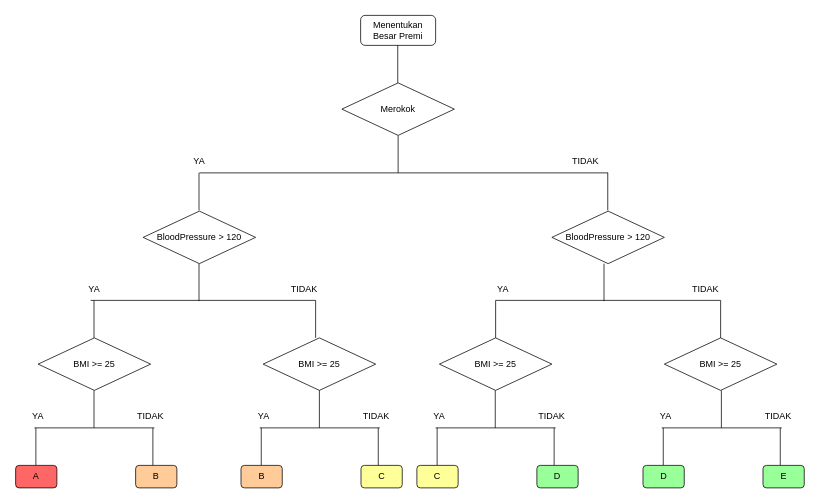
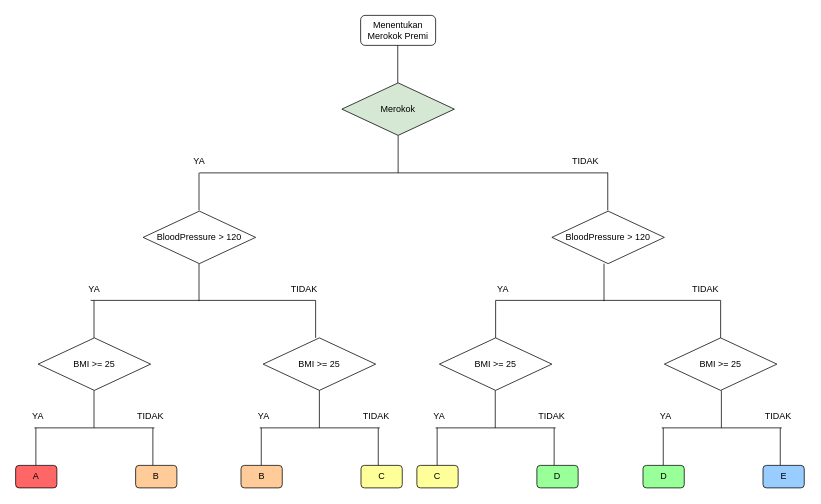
  <mxCell id="0" />
  <mxCell id="1" parent="0" />
- <mxCell id="2" value="Menentukan Besar Premi" style="rounded=1;whiteSpace=wrap;html=1;" vertex="1" parent="1"><mxGeometry x="480" y="20" width="100" height="40" as="geometry" /></mxCell>
+ <mxCell id="2" value="Menentukan Merokok Premi" style="rounded=1;whiteSpace=wrap;html=1;" vertex="1" parent="1"><mxGeometry x="480" y="20" width="100" height="40" as="geometry" /></mxCell>
  <mxCell id="3" value="" style="endArrow=none;html=1;rounded=0;" edge="1" parent="1"><mxGeometry width="50" height="50" relative="1" as="geometry"><mxPoint x="530" y="230" as="sourcePoint" /><mxPoint x="530" y="180" as="targetPoint" /></mxGeometry></mxCell>
  <mxCell id="4" value="" style="endArrow=none;html=1;rounded=0;" edge="1" parent="1"><mxGeometry width="50" height="50" relative="1" as="geometry"><mxPoint x="265" y="230" as="sourcePoint" /><mxPoint x="810" y="230" as="targetPoint" /></mxGeometry></mxCell>
  <mxCell id="5" value="YA" style="text;html=1;strokeColor=none;fillColor=none;align=center;verticalAlign=middle;whiteSpace=wrap;rounded=0;" vertex="1" parent="1"><mxGeometry x="235" y="200" width="60" height="30" as="geometry" /></mxCell>
  <mxCell id="6" value="" style="endArrow=none;html=1;rounded=0;" edge="1" parent="1"><mxGeometry width="50" height="50" relative="1" as="geometry"><mxPoint x="529.5" y="110" as="sourcePoint" /><mxPoint x="529.5" y="60" as="targetPoint" /></mxGeometry></mxCell>
- <mxCell id="7" value="Merokok" style="rhombus;whiteSpace=wrap;html=1;" vertex="1" parent="1"><mxGeometry x="455" y="110" width="150" height="70" as="geometry" /></mxCell>
+ <mxCell id="7" value="Merokok" style="rhombus;whiteSpace=wrap;html=1;fillColor=#d5e8d4;" vertex="1" parent="1"><mxGeometry x="455" y="110" width="150" height="70" as="geometry" /></mxCell>
  <mxCell id="8" value="TIDAK" style="text;html=1;strokeColor=none;fillColor=none;align=center;verticalAlign=middle;whiteSpace=wrap;rounded=0;" vertex="1" parent="1"><mxGeometry x="750" y="200" width="60" height="30" as="geometry" /></mxCell>
  <mxCell id="9" value="" style="endArrow=none;html=1;rounded=0;" edge="1" parent="1"><mxGeometry width="50" height="50" relative="1" as="geometry"><mxPoint x="264.5" y="280" as="sourcePoint" /><mxPoint x="264.5" y="230" as="targetPoint" /></mxGeometry></mxCell>
  <mxCell id="10" value="BloodPressure &amp;gt; 120" style="rhombus;whiteSpace=wrap;html=1;" vertex="1" parent="1"><mxGeometry x="190" y="281" width="150" height="70" as="geometry" /></mxCell>
  <mxCell id="11" value="" style="endArrow=none;html=1;rounded=0;" edge="1" parent="1"><mxGeometry width="50" height="50" relative="1" as="geometry"><mxPoint x="809.5" y="280" as="sourcePoint" /><mxPoint x="809.5" y="230" as="targetPoint" /></mxGeometry></mxCell>
  <mxCell id="12" value="BloodPressure &amp;gt; 120" style="rhombus;whiteSpace=wrap;html=1;" vertex="1" parent="1"><mxGeometry x="735" y="281" width="150" height="70" as="geometry" /></mxCell>
  <mxCell id="13" value="" style="endArrow=none;html=1;rounded=0;" edge="1" parent="1"><mxGeometry width="50" height="50" relative="1" as="geometry"><mxPoint x="264.5" y="401" as="sourcePoint" /><mxPoint x="264.5" y="351" as="targetPoint" /></mxGeometry></mxCell>
  <mxCell id="14" value="" style="endArrow=none;html=1;rounded=0;" edge="1" parent="1"><mxGeometry width="50" height="50" relative="1" as="geometry"><mxPoint x="120" y="400" as="sourcePoint" /><mxPoint x="420" y="400" as="targetPoint" /></mxGeometry></mxCell>
  <mxCell id="15" value="" style="endArrow=none;html=1;rounded=0;" edge="1" parent="1"><mxGeometry width="50" height="50" relative="1" as="geometry"><mxPoint x="804.5" y="401" as="sourcePoint" /><mxPoint x="804.5" y="351" as="targetPoint" /></mxGeometry></mxCell>
  <mxCell id="16" value="" style="endArrow=none;html=1;rounded=0;" edge="1" parent="1"><mxGeometry width="50" height="50" relative="1" as="geometry"><mxPoint x="660" y="400" as="sourcePoint" /><mxPoint x="960" y="400" as="targetPoint" /></mxGeometry></mxCell>
  <mxCell id="17" value="BMI &amp;gt;= 25" style="rhombus;whiteSpace=wrap;html=1;" vertex="1" parent="1"><mxGeometry x="50" y="450" width="150" height="70" as="geometry" /></mxCell>
  <mxCell id="18" value="BMI &amp;gt;= 25" style="rhombus;whiteSpace=wrap;html=1;" vertex="1" parent="1"><mxGeometry x="350" y="450" width="150" height="70" as="geometry" /></mxCell>
  <mxCell id="19" value="BMI &amp;gt;= 25" style="rhombus;whiteSpace=wrap;html=1;" vertex="1" parent="1"><mxGeometry x="585" y="450" width="150" height="70" as="geometry" /></mxCell>
  <mxCell id="20" value="BMI &amp;gt;= 25" style="rhombus;whiteSpace=wrap;html=1;" vertex="1" parent="1"><mxGeometry x="885" y="450" width="150" height="70" as="geometry" /></mxCell>
  <mxCell id="21" value="" style="endArrow=none;html=1;rounded=0;" edge="1" parent="1"><mxGeometry width="50" height="50" relative="1" as="geometry"><mxPoint x="124.5" y="450" as="sourcePoint" /><mxPoint x="124.5" y="400" as="targetPoint" /></mxGeometry></mxCell>
  <mxCell id="22" value="" style="endArrow=none;html=1;rounded=0;" edge="1" parent="1"><mxGeometry width="50" height="50" relative="1" as="geometry"><mxPoint x="420" y="450" as="sourcePoint" /><mxPoint x="420" y="400" as="targetPoint" /></mxGeometry></mxCell>
  <mxCell id="23" value="" style="endArrow=none;html=1;rounded=0;" edge="1" parent="1"><mxGeometry width="50" height="50" relative="1" as="geometry"><mxPoint x="660" y="450" as="sourcePoint" /><mxPoint x="660" y="400" as="targetPoint" /></mxGeometry></mxCell>
  <mxCell id="24" value="" style="endArrow=none;html=1;rounded=0;" edge="1" parent="1"><mxGeometry width="50" height="50" relative="1" as="geometry"><mxPoint x="960" y="450" as="sourcePoint" /><mxPoint x="960" y="400" as="targetPoint" /></mxGeometry></mxCell>
  <mxCell id="25" value="YA" style="text;html=1;strokeColor=none;fillColor=none;align=center;verticalAlign=middle;whiteSpace=wrap;rounded=0;" vertex="1" parent="1"><mxGeometry x="95" y="370" width="60" height="30" as="geometry" /></mxCell>
  <mxCell id="26" value="YA" style="text;html=1;strokeColor=none;fillColor=none;align=center;verticalAlign=middle;whiteSpace=wrap;rounded=0;" vertex="1" parent="1"><mxGeometry x="640" y="370" width="60" height="30" as="geometry" /></mxCell>
  <mxCell id="27" value="TIDAK" style="text;html=1;strokeColor=none;fillColor=none;align=center;verticalAlign=middle;whiteSpace=wrap;rounded=0;" vertex="1" parent="1"><mxGeometry x="375" y="370" width="60" height="30" as="geometry" /></mxCell>
  <mxCell id="28" value="TIDAK" style="text;html=1;strokeColor=none;fillColor=none;align=center;verticalAlign=middle;whiteSpace=wrap;rounded=0;" vertex="1" parent="1"><mxGeometry x="910" y="370" width="60" height="30" as="geometry" /></mxCell>
  <mxCell id="29" value="" style="endArrow=none;html=1;rounded=0;" edge="1" parent="1"><mxGeometry width="50" height="50" relative="1" as="geometry"><mxPoint x="124.5" y="570" as="sourcePoint" /><mxPoint x="124.5" y="520" as="targetPoint" /></mxGeometry></mxCell>
  <mxCell id="30" value="" style="endArrow=none;html=1;rounded=0;" edge="1" parent="1"><mxGeometry width="50" height="50" relative="1" as="geometry"><mxPoint x="45" y="570" as="sourcePoint" /><mxPoint x="205" y="570" as="targetPoint" /></mxGeometry></mxCell>
  <mxCell id="31" value="" style="endArrow=none;html=1;rounded=0;" edge="1" parent="1"><mxGeometry width="50" height="50" relative="1" as="geometry"><mxPoint x="47" y="620" as="sourcePoint" /><mxPoint x="47" y="570" as="targetPoint" /></mxGeometry></mxCell>
  <mxCell id="32" value="" style="endArrow=none;html=1;rounded=0;" edge="1" parent="1"><mxGeometry width="50" height="50" relative="1" as="geometry"><mxPoint x="203" y="620" as="sourcePoint" /><mxPoint x="203" y="570" as="targetPoint" /></mxGeometry></mxCell>
  <mxCell id="33" value="A" style="rounded=1;whiteSpace=wrap;html=1;fillColor=#FF6666;" vertex="1" parent="1"><mxGeometry x="20" y="620" width="55" height="30" as="geometry" /></mxCell>
  <mxCell id="34" value="B" style="rounded=1;whiteSpace=wrap;html=1;fillColor=#FFCC99;" vertex="1" parent="1"><mxGeometry x="180" y="620" width="55" height="30" as="geometry" /></mxCell>
  <mxCell id="35" value="YA" style="text;html=1;strokeColor=none;fillColor=none;align=center;verticalAlign=middle;whiteSpace=wrap;rounded=0;" vertex="1" parent="1"><mxGeometry x="20" y="540" width="60" height="30" as="geometry" /></mxCell>
  <mxCell id="36" value="TIDAK" style="text;html=1;strokeColor=none;fillColor=none;align=center;verticalAlign=middle;whiteSpace=wrap;rounded=0;" vertex="1" parent="1"><mxGeometry x="170" y="540" width="60" height="30" as="geometry" /></mxCell>
  <mxCell id="37" value="" style="endArrow=none;html=1;rounded=0;" edge="1" parent="1"><mxGeometry width="50" height="50" relative="1" as="geometry"><mxPoint x="425" y="570" as="sourcePoint" /><mxPoint x="425" y="520" as="targetPoint" /></mxGeometry></mxCell>
  <mxCell id="38" value="" style="endArrow=none;html=1;rounded=0;" edge="1" parent="1"><mxGeometry width="50" height="50" relative="1" as="geometry"><mxPoint x="345.5" y="570" as="sourcePoint" /><mxPoint x="505.5" y="570" as="targetPoint" /></mxGeometry></mxCell>
  <mxCell id="39" value="" style="endArrow=none;html=1;rounded=0;" edge="1" parent="1"><mxGeometry width="50" height="50" relative="1" as="geometry"><mxPoint x="347.5" y="620" as="sourcePoint" /><mxPoint x="347.5" y="570" as="targetPoint" /></mxGeometry></mxCell>
  <mxCell id="40" value="" style="endArrow=none;html=1;rounded=0;" edge="1" parent="1"><mxGeometry width="50" height="50" relative="1" as="geometry"><mxPoint x="503.5" y="620" as="sourcePoint" /><mxPoint x="503.5" y="570" as="targetPoint" /></mxGeometry></mxCell>
  <mxCell id="41" value="B" style="rounded=1;whiteSpace=wrap;html=1;fillColor=#FFCC99;" vertex="1" parent="1"><mxGeometry x="320.5" y="620" width="55" height="30" as="geometry" /></mxCell>
  <mxCell id="42" value="C" style="rounded=1;whiteSpace=wrap;html=1;fillColor=#FFFF99;" vertex="1" parent="1"><mxGeometry x="480.5" y="620" width="55" height="30" as="geometry" /></mxCell>
  <mxCell id="43" value="YA" style="text;html=1;strokeColor=none;fillColor=none;align=center;verticalAlign=middle;whiteSpace=wrap;rounded=0;" vertex="1" parent="1"><mxGeometry x="320.5" y="540" width="60" height="30" as="geometry" /></mxCell>
  <mxCell id="44" value="TIDAK" style="text;html=1;strokeColor=none;fillColor=none;align=center;verticalAlign=middle;whiteSpace=wrap;rounded=0;" vertex="1" parent="1"><mxGeometry x="470.5" y="540" width="60" height="30" as="geometry" /></mxCell>
  <mxCell id="45" value="" style="endArrow=none;html=1;rounded=0;" edge="1" parent="1"><mxGeometry width="50" height="50" relative="1" as="geometry"><mxPoint x="659.5" y="570" as="sourcePoint" /><mxPoint x="659.5" y="520" as="targetPoint" /></mxGeometry></mxCell>
  <mxCell id="46" value="" style="endArrow=none;html=1;rounded=0;" edge="1" parent="1"><mxGeometry width="50" height="50" relative="1" as="geometry"><mxPoint x="580" y="570" as="sourcePoint" /><mxPoint x="740" y="570" as="targetPoint" /></mxGeometry></mxCell>
  <mxCell id="47" value="" style="endArrow=none;html=1;rounded=0;" edge="1" parent="1"><mxGeometry width="50" height="50" relative="1" as="geometry"><mxPoint x="582" y="620" as="sourcePoint" /><mxPoint x="582" y="570" as="targetPoint" /></mxGeometry></mxCell>
  <mxCell id="48" value="" style="endArrow=none;html=1;rounded=0;" edge="1" parent="1"><mxGeometry width="50" height="50" relative="1" as="geometry"><mxPoint x="738" y="620" as="sourcePoint" /><mxPoint x="738" y="570" as="targetPoint" /></mxGeometry></mxCell>
  <mxCell id="49" value="C" style="rounded=1;whiteSpace=wrap;html=1;fillColor=#FFFF99;" vertex="1" parent="1"><mxGeometry x="555" y="620" width="55" height="30" as="geometry" /></mxCell>
  <mxCell id="50" value="D" style="rounded=1;whiteSpace=wrap;html=1;fillColor=#99FF99;" vertex="1" parent="1"><mxGeometry x="715" y="620" width="55" height="30" as="geometry" /></mxCell>
  <mxCell id="51" value="YA" style="text;html=1;strokeColor=none;fillColor=none;align=center;verticalAlign=middle;whiteSpace=wrap;rounded=0;" vertex="1" parent="1"><mxGeometry x="555" y="540" width="60" height="30" as="geometry" /></mxCell>
  <mxCell id="52" value="TIDAK" style="text;html=1;strokeColor=none;fillColor=none;align=center;verticalAlign=middle;whiteSpace=wrap;rounded=0;" vertex="1" parent="1"><mxGeometry x="705" y="540" width="60" height="30" as="geometry" /></mxCell>
  <mxCell id="53" value="" style="endArrow=none;html=1;rounded=0;" edge="1" parent="1"><mxGeometry width="50" height="50" relative="1" as="geometry"><mxPoint x="961" y="570" as="sourcePoint" /><mxPoint x="961" y="520" as="targetPoint" /></mxGeometry></mxCell>
  <mxCell id="54" value="" style="endArrow=none;html=1;rounded=0;" edge="1" parent="1"><mxGeometry width="50" height="50" relative="1" as="geometry"><mxPoint x="881.5" y="570" as="sourcePoint" /><mxPoint x="1041.5" y="570" as="targetPoint" /></mxGeometry></mxCell>
  <mxCell id="55" value="" style="endArrow=none;html=1;rounded=0;" edge="1" parent="1"><mxGeometry width="50" height="50" relative="1" as="geometry"><mxPoint x="883.5" y="620" as="sourcePoint" /><mxPoint x="883.5" y="570" as="targetPoint" /></mxGeometry></mxCell>
  <mxCell id="56" value="" style="endArrow=none;html=1;rounded=0;" edge="1" parent="1"><mxGeometry width="50" height="50" relative="1" as="geometry"><mxPoint x="1039.5" y="620" as="sourcePoint" /><mxPoint x="1039.5" y="570" as="targetPoint" /></mxGeometry></mxCell>
  <mxCell id="57" value="D" style="rounded=1;whiteSpace=wrap;html=1;fillColor=#99FF99;" vertex="1" parent="1"><mxGeometry x="856.5" y="620" width="55" height="30" as="geometry" /></mxCell>
- <mxCell id="58" value="E" style="rounded=1;whiteSpace=wrap;html=1;fillColor=#99ff99;" vertex="1" parent="1"><mxGeometry x="1016.5" y="620" width="55" height="30" as="geometry" /></mxCell>
+ <mxCell id="58" value="E" style="rounded=1;whiteSpace=wrap;html=1;fillColor=#99CCFF;" vertex="1" parent="1"><mxGeometry x="1016.5" y="620" width="55" height="30" as="geometry" /></mxCell>
  <mxCell id="59" value="YA" style="text;html=1;strokeColor=none;fillColor=none;align=center;verticalAlign=middle;whiteSpace=wrap;rounded=0;" vertex="1" parent="1"><mxGeometry x="856.5" y="540" width="60" height="30" as="geometry" /></mxCell>
  <mxCell id="60" value="TIDAK" style="text;html=1;strokeColor=none;fillColor=none;align=center;verticalAlign=middle;whiteSpace=wrap;rounded=0;" vertex="1" parent="1"><mxGeometry x="1006.5" y="540" width="60" height="30" as="geometry" /></mxCell>
